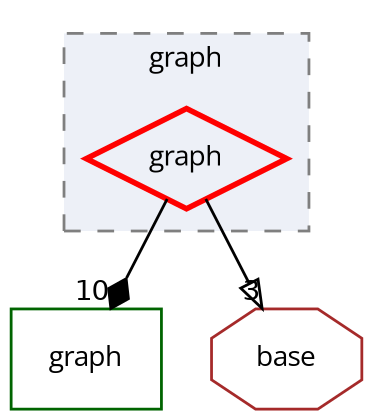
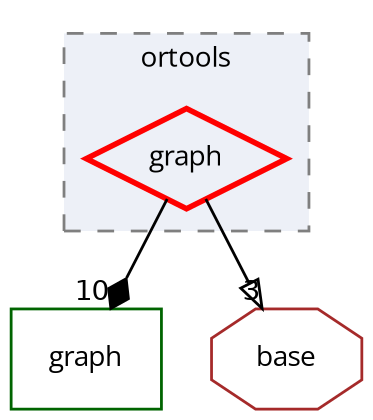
  digraph {
    compound=true
    fontname="Open Sans"
    node [fillcolor="#edf0f7" fontname="Open Sans" fontsize=10]
    edge [fontname="Open Sans" fontsize=10 labeldistance=1.5 labelfontname=Helvetica labelfontsize=10 style=solid]
    n1 [color=red label="graph" shape=diamond style="filled,bold,"]
    n2 [color=darkgreen label="graph" shape=box]
    n3 [color=brown label=base shape=octagon]
    subgraph cluster_1 {
      bgcolor="#edf0f7"
      fontsize=10
-     label="graph"
+     label=ortools
      pencolor=grey50
      style="filled,dashed,"
      n1
    }
    n1 -> n2 [headlabel=10 arrowhead=diamond]
    n1 -> n3 [headlabel=3 arrowhead=onormal]
  }
